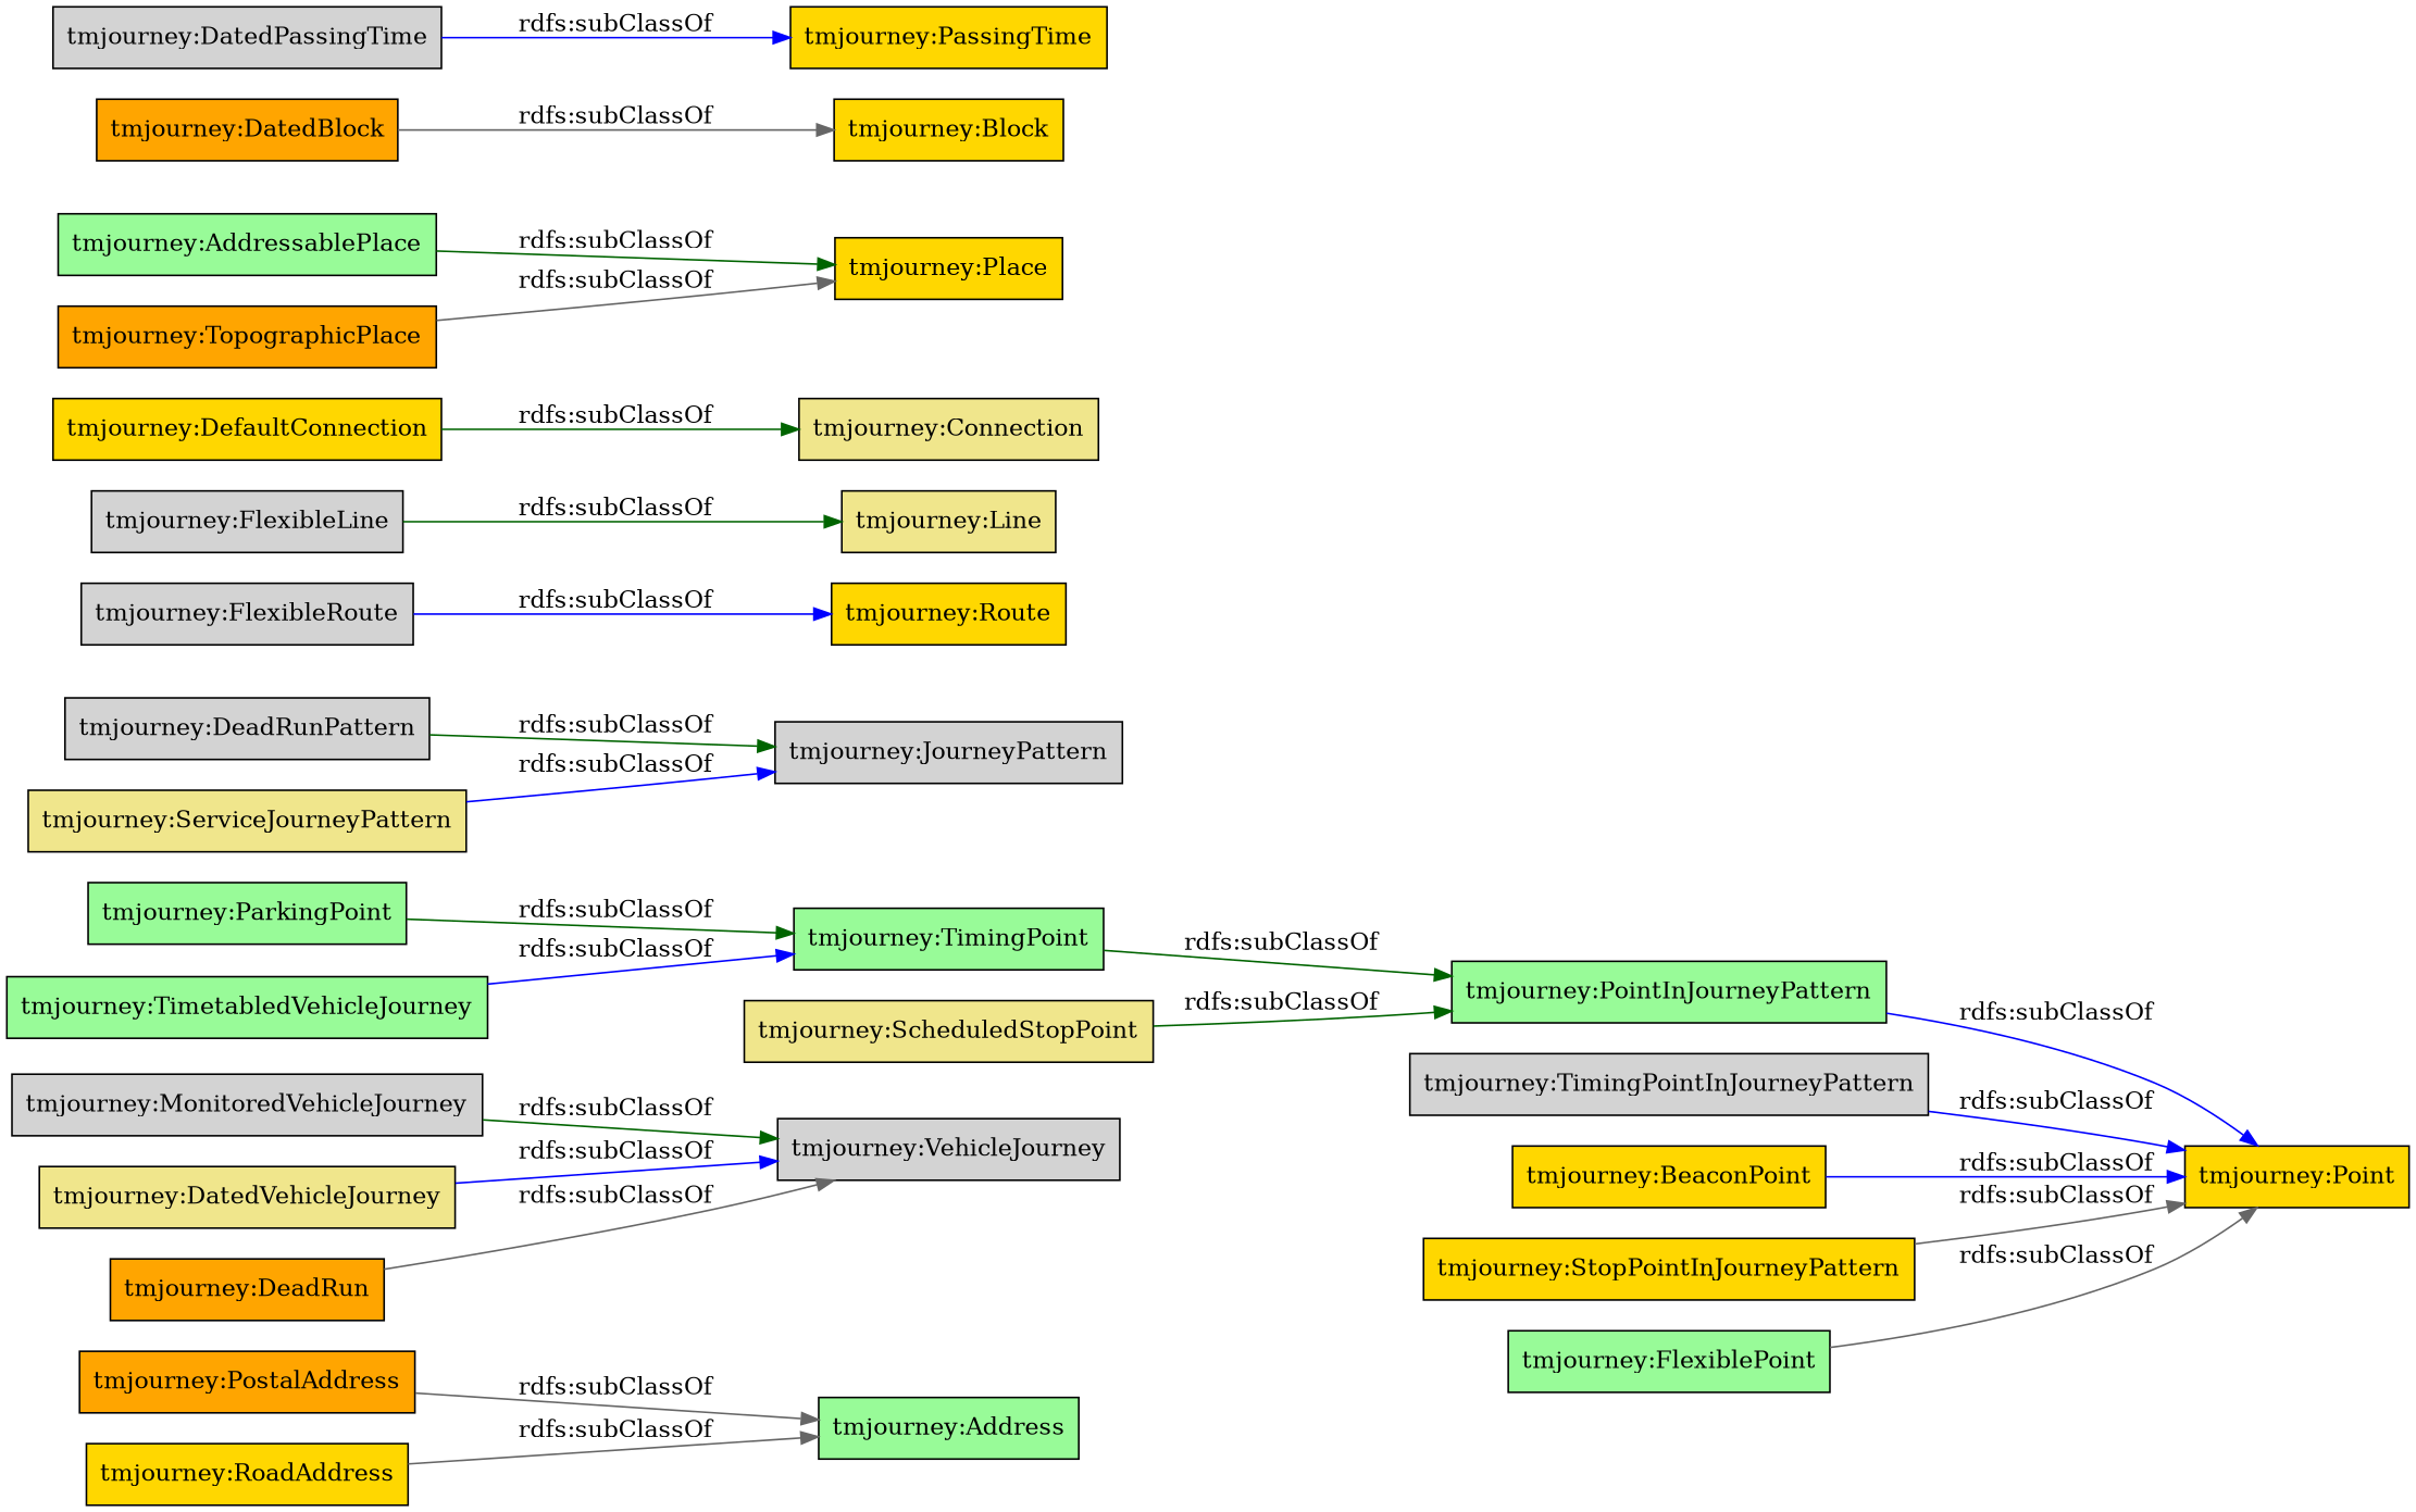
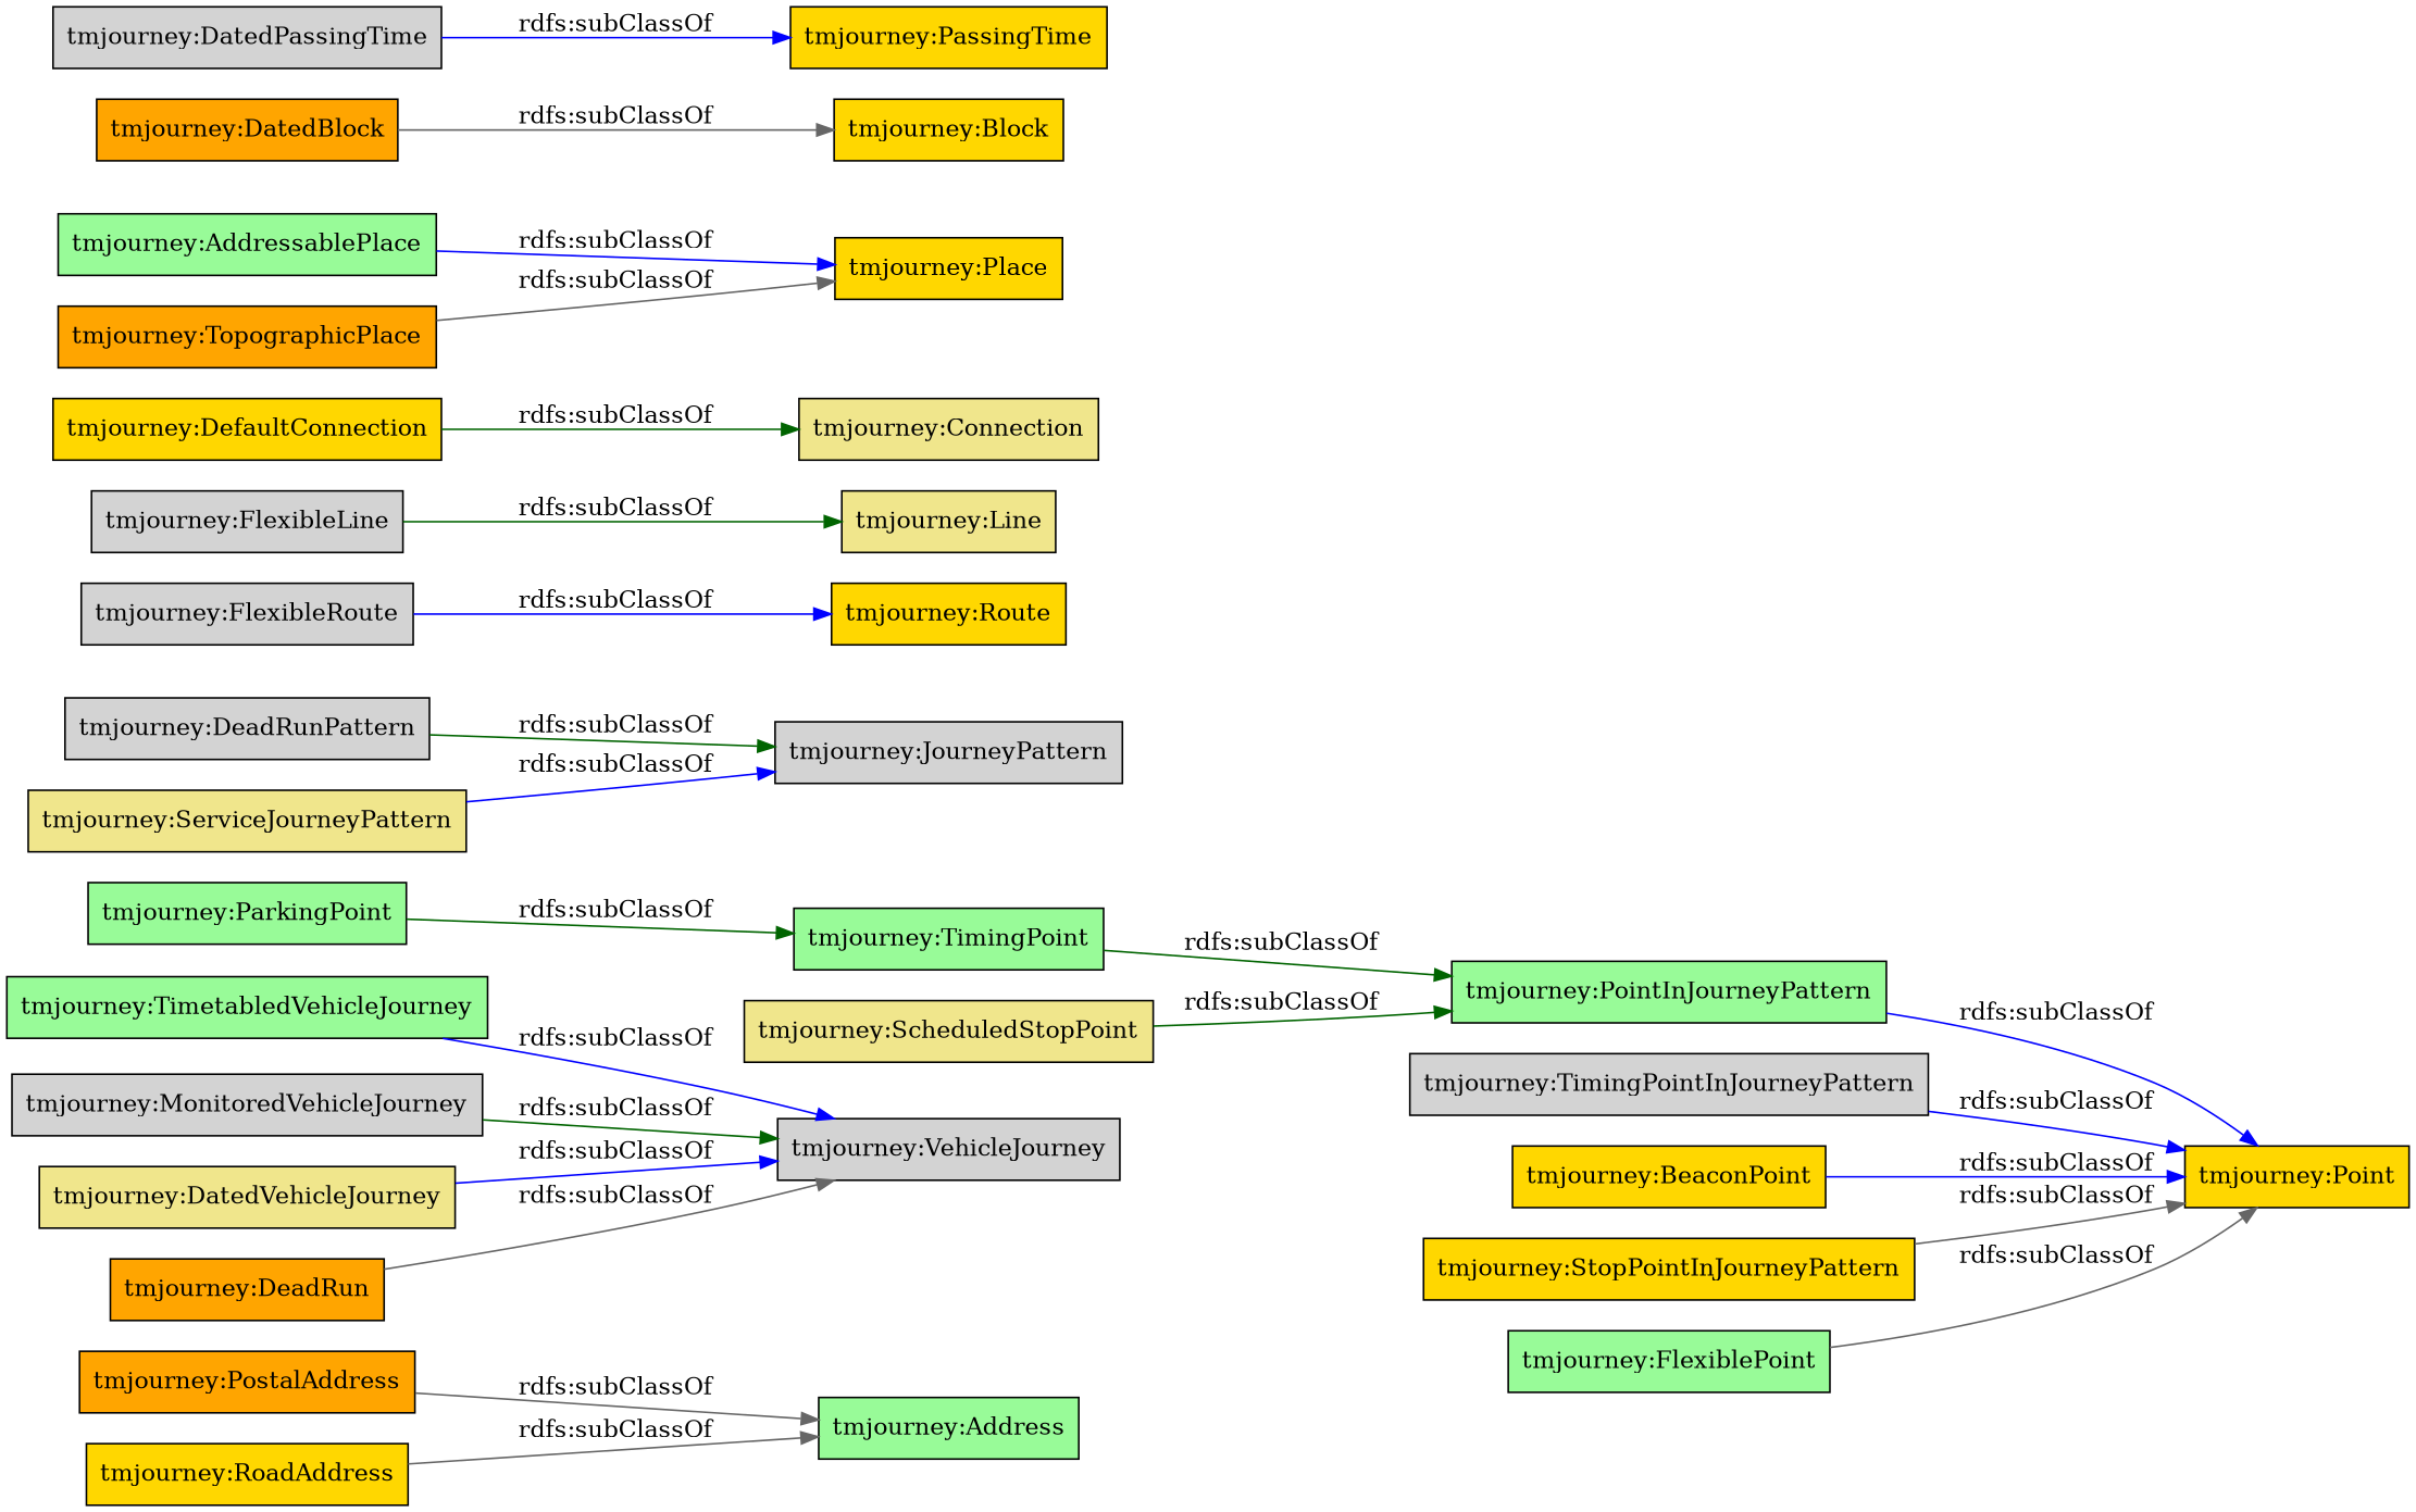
  digraph {
    rankdir=LR
    node [color=black fillcolor=gold shape=rectangle style=filled]
    edge [color=darkgreen]
    "tmjourney:PostalAddress" [fillcolor=orange]
    "tmjourney:Address" [fillcolor=palegreen]
    "tmjourney:ParkingPoint" [fillcolor=palegreen]
    "tmjourney:TimingPoint" [fillcolor=palegreen]
    "tmjourney:PointInJourneyPattern" [fillcolor=palegreen]
    "tmjourney:Point"
    "tmjourney:TimingPointInJourneyPattern" [fillcolor=lightgrey]
    "tmjourney:BeaconPoint"
    "tmjourney:MonitoredVehicleJourney" [fillcolor=lightgrey]
    "tmjourney:VehicleJourney" [fillcolor=lightgrey]
    "tmjourney:StopPointInJourneyPattern"
    "tmjourney:DeadRunPattern" [fillcolor=lightgrey]
    "tmjourney:JourneyPattern" [fillcolor=lightgrey]
    "tmjourney:Route"
    "tmjourney:FlexibleRoute" [fillcolor=lightgrey]
    "tmjourney:Line" [fillcolor=khaki]
    "tmjourney:FlexibleLine" [fillcolor=lightgrey]
    "tmjourney:DefaultConnection"
    "tmjourney:Connection" [fillcolor=khaki]
    "tmjourney:ServiceJourneyPattern" [fillcolor=khaki]
    "tmjourney:TimetabledVehicleJourney" [fillcolor=palegreen]
    "tmjourney:AddressablePlace" [fillcolor=palegreen]
    "tmjourney:Place"
    "tmjourney:ScheduledStopPoint" [fillcolor=khaki]
    "tmjourney:DatedVehicleJourney" [fillcolor=khaki]
    "tmjourney:DatedBlock" [fillcolor=orange]
    "tmjourney:Block"
    "tmjourney:DeadRun" [fillcolor=orange]
    "tmjourney:FlexiblePoint" [fillcolor=palegreen]
    "tmjourney:TopographicPlace" [fillcolor=orange]
    "tmjourney:PassingTime"
    "tmjourney:DatedPassingTime" [fillcolor=lightgrey]
    "tmjourney:RoadAddress"
    "tmjourney:PostalAddress" -> "tmjourney:Address" [color=gray40 label="rdfs:subClassOf"]
    "tmjourney:ParkingPoint" -> "tmjourney:TimingPoint" [label="rdfs:subClassOf"]
    "tmjourney:TimingPoint" -> "tmjourney:PointInJourneyPattern" [label="rdfs:subClassOf"]
    "tmjourney:PointInJourneyPattern" -> "tmjourney:Point" [color=blue label="rdfs:subClassOf"]
    "tmjourney:TimingPointInJourneyPattern" -> "tmjourney:Point" [color=blue label="rdfs:subClassOf"]
    "tmjourney:BeaconPoint" -> "tmjourney:Point" [color=blue label="rdfs:subClassOf"]
    "tmjourney:MonitoredVehicleJourney" -> "tmjourney:VehicleJourney" [label="rdfs:subClassOf"]
    "tmjourney:StopPointInJourneyPattern" -> "tmjourney:Point" [color=gray40 label="rdfs:subClassOf"]
    "tmjourney:DeadRunPattern" -> "tmjourney:JourneyPattern" [label="rdfs:subClassOf"]
    "tmjourney:FlexibleRoute" -> "tmjourney:Route" [color=blue label="rdfs:subClassOf"]
    "tmjourney:FlexibleLine" -> "tmjourney:Line" [label="rdfs:subClassOf"]
    "tmjourney:DefaultConnection" -> "tmjourney:Connection" [label="rdfs:subClassOf"]
    "tmjourney:ServiceJourneyPattern" -> "tmjourney:JourneyPattern" [color=blue label="rdfs:subClassOf"]
-   "tmjourney:TimetabledVehicleJourney" -> "tmjourney:TimingPoint" [color=blue label="rdfs:subClassOf"]
-   "tmjourney:AddressablePlace" -> "tmjourney:Place" [label="rdfs:subClassOf"]
+   "tmjourney:TimetabledVehicleJourney" -> "tmjourney:VehicleJourney" [color=blue label="rdfs:subClassOf"]
+   "tmjourney:AddressablePlace" -> "tmjourney:Place" [color=blue label="rdfs:subClassOf"]
    "tmjourney:ScheduledStopPoint" -> "tmjourney:PointInJourneyPattern" [label="rdfs:subClassOf"]
    "tmjourney:DatedVehicleJourney" -> "tmjourney:VehicleJourney" [color=blue label="rdfs:subClassOf"]
    "tmjourney:DatedBlock" -> "tmjourney:Block" [color=gray40 label="rdfs:subClassOf"]
    "tmjourney:DeadRun" -> "tmjourney:VehicleJourney" [color=gray40 label="rdfs:subClassOf"]
    "tmjourney:FlexiblePoint" -> "tmjourney:Point" [color=gray40 label="rdfs:subClassOf"]
    "tmjourney:TopographicPlace" -> "tmjourney:Place" [color=gray40 label="rdfs:subClassOf"]
    "tmjourney:DatedPassingTime" -> "tmjourney:PassingTime" [color=blue label="rdfs:subClassOf"]
    "tmjourney:RoadAddress" -> "tmjourney:Address" [color=gray40 label="rdfs:subClassOf"]
  }
